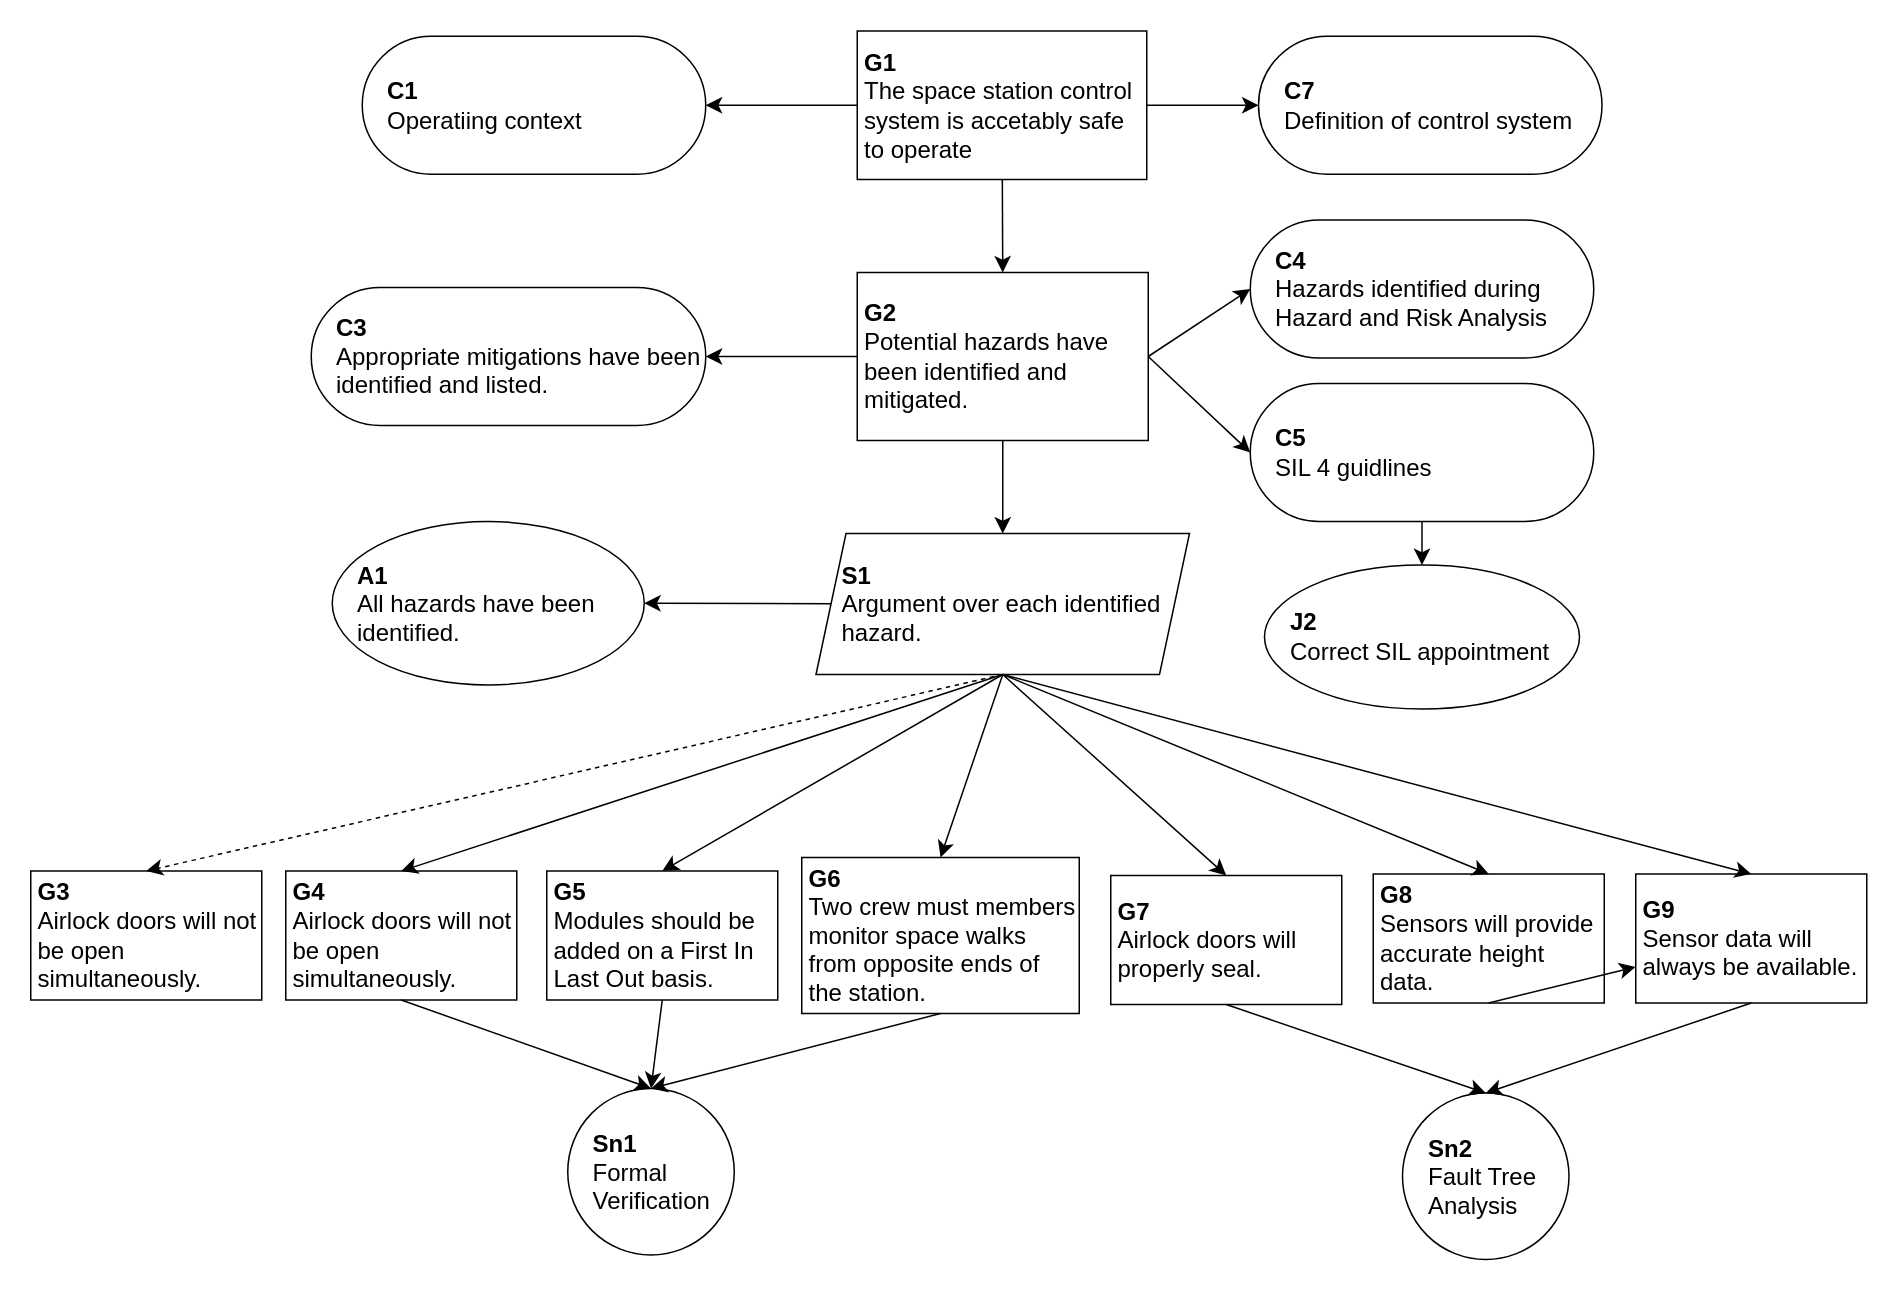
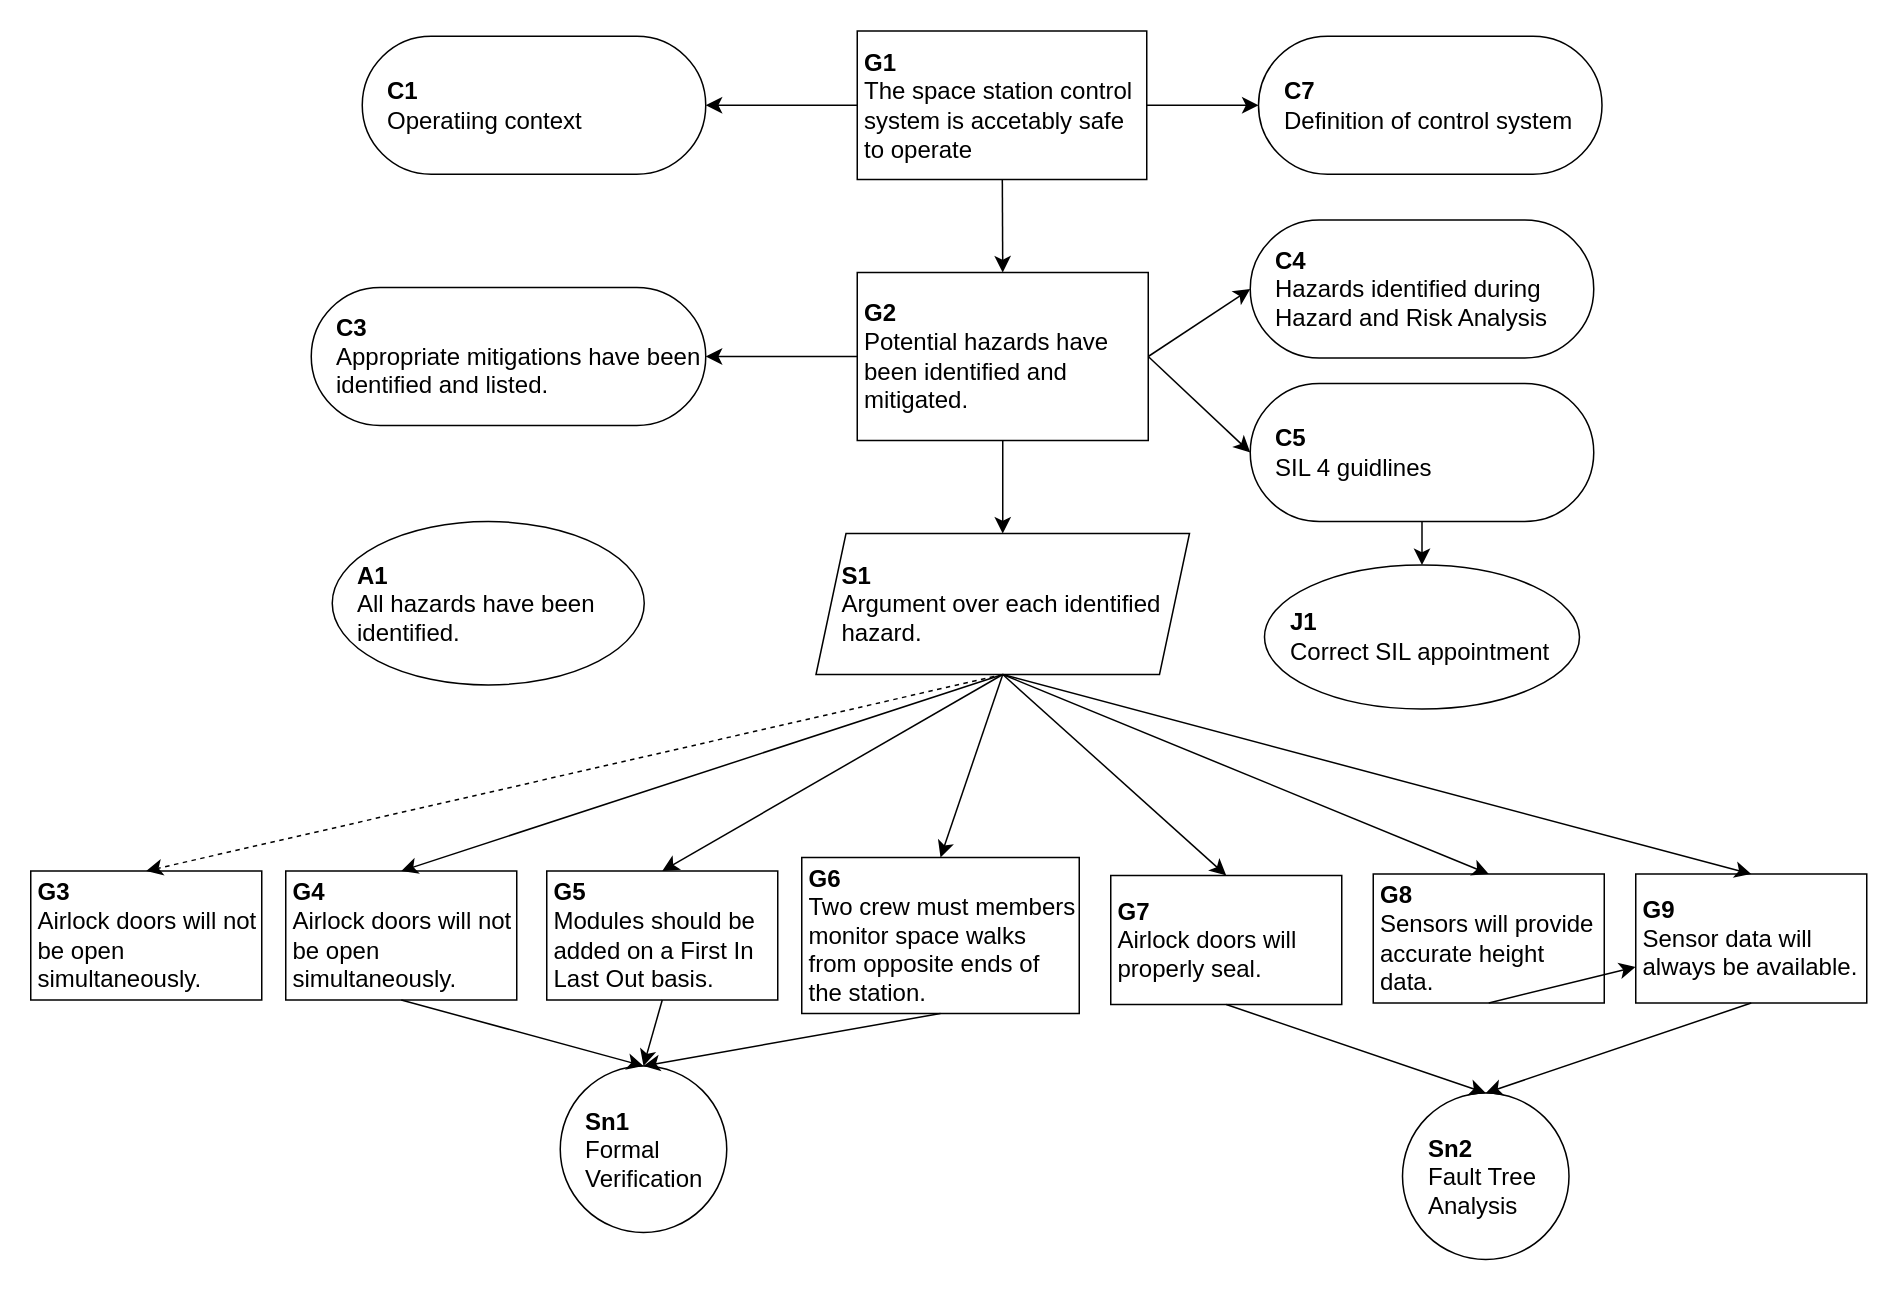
  <mxCell id="0" />
  <mxCell id="1" parent="0" />
  <mxCell id="2" style="edgeStyle=none;curved=1;rounded=0;orthogonalLoop=1;jettySize=auto;html=1;entryX=0.5;entryY=0;entryDx=0;entryDy=0;fontSize=12;startSize=8;endSize=8;" edge="1" parent="1" source="3" target="7"><mxGeometry relative="1" as="geometry" /></mxCell>
  <mxCell id="3" value="&lt;font style=&quot;font-size: 16px;&quot;&gt;&lt;b&gt;G1&lt;/b&gt;&lt;br&gt;The space station control system is accetably safe to operate&lt;/font&gt;" style="rounded=0;whiteSpace=wrap;html=1;fontSize=16;align=left;spacingLeft=3;" vertex="1" parent="1"><mxGeometry x="571" y="20" width="193" height="99" as="geometry" /></mxCell>
  <mxCell id="4" style="edgeStyle=none;curved=1;rounded=0;orthogonalLoop=1;jettySize=auto;html=1;entryX=0.5;entryY=0;entryDx=0;entryDy=0;fontSize=12;startSize=8;endSize=8;" edge="1" parent="1" source="7" target="9"><mxGeometry relative="1" as="geometry" /></mxCell>
  <mxCell id="5" style="edgeStyle=none;curved=1;rounded=0;orthogonalLoop=1;jettySize=auto;html=1;entryX=0;entryY=0.5;entryDx=0;entryDy=0;fontSize=12;startSize=8;endSize=8;exitX=1;exitY=0.5;exitDx=0;exitDy=0;" edge="1" parent="1" source="7" target="12"><mxGeometry relative="1" as="geometry" /></mxCell>
  <mxCell id="6" style="edgeStyle=none;curved=1;rounded=0;orthogonalLoop=1;jettySize=auto;html=1;entryX=1;entryY=0.5;entryDx=0;entryDy=0;fontSize=12;startSize=8;endSize=8;" edge="1" parent="1" source="7" target="14"><mxGeometry relative="1" as="geometry" /></mxCell>
  <mxCell id="7" value="&lt;b&gt;G2&lt;/b&gt;&lt;br&gt;Potential hazards have been identified and mitigated." style="rounded=0;whiteSpace=wrap;html=1;fontSize=16;align=left;spacingLeft=3;" vertex="1" parent="1"><mxGeometry x="571" y="181" width="194" height="112" as="geometry" /></mxCell>
- <mxCell id="8" style="edgeStyle=none;curved=1;rounded=0;orthogonalLoop=1;jettySize=auto;html=1;entryX=1;entryY=0.5;entryDx=0;entryDy=0;fontSize=12;startSize=8;endSize=8;" edge="1" parent="1" source="9" target="13"><mxGeometry relative="1" as="geometry" /></mxCell>
  <mxCell id="9" value="&lt;b&gt;S1&lt;/b&gt;&lt;br&gt;Argument over each identified hazard." style="shape=parallelogram;perimeter=parallelogramPerimeter;whiteSpace=wrap;html=1;fixedSize=1;fontSize=16;align=left;spacingLeft=15;" vertex="1" parent="1"><mxGeometry x="543.5" y="355" width="249" height="94" as="geometry" /></mxCell>
  <mxCell id="10" value="&lt;b&gt;G3&lt;/b&gt;&lt;br&gt;Airlock doors will not be open simultaneously." style="rounded=0;whiteSpace=wrap;html=1;fontSize=16;align=left;spacingLeft=3;" vertex="1" parent="1"><mxGeometry x="20" y="580" width="154" height="86" as="geometry" /></mxCell>
  <mxCell id="11" style="edgeStyle=none;curved=1;rounded=0;orthogonalLoop=1;jettySize=auto;html=1;exitX=0.5;exitY=0;exitDx=0;exitDy=0;fontSize=12;startSize=8;endSize=8;" edge="1" parent="1"><mxGeometry relative="1" as="geometry"><mxPoint x="673" y="580" as="sourcePoint" /><mxPoint x="673" y="580" as="targetPoint" /><Array as="points"><mxPoint x="701" y="592" /></Array></mxGeometry></mxCell>
  <mxCell id="12" value="&lt;b&gt;C4&lt;/b&gt;&lt;br&gt;Hazards identified during Hazard and Risk Analysis&amp;nbsp;" style="rounded=1;whiteSpace=wrap;html=1;fontSize=16;arcSize=50;align=left;spacingLeft=15;" vertex="1" parent="1"><mxGeometry x="833" y="146" width="229" height="92" as="geometry" /></mxCell>
  <mxCell id="13" value="&lt;b&gt;A1&lt;/b&gt;&lt;br&gt;All hazards have been identified." style="ellipse;whiteSpace=wrap;html=1;fontSize=16;align=left;spacingLeft=15;" vertex="1" parent="1"><mxGeometry x="221" y="347" width="208" height="109" as="geometry" /></mxCell>
  <mxCell id="14" value="&lt;b&gt;C3&lt;/b&gt;&lt;br&gt;Appropriate mitigations have been identified and listed." style="rounded=1;whiteSpace=wrap;html=1;fontSize=16;arcSize=50;align=left;spacingLeft=15;" vertex="1" parent="1"><mxGeometry x="207" y="191" width="263" height="92" as="geometry" /></mxCell>
  <mxCell id="15" value="&lt;b&gt;G4&lt;/b&gt;&lt;br&gt;Airlock doors will not be open simultaneously." style="rounded=0;whiteSpace=wrap;html=1;fontSize=16;align=left;spacingLeft=3;" vertex="1" parent="1"><mxGeometry x="190" y="580" width="154" height="86" as="geometry" /></mxCell>
  <mxCell id="16" value="&lt;b&gt;G6&lt;/b&gt;&lt;br&gt;Two crew must members monitor space walks from opposite ends of the station." style="rounded=0;whiteSpace=wrap;html=1;fontSize=16;align=left;spacingLeft=3;" vertex="1" parent="1"><mxGeometry x="534" y="571" width="185" height="104" as="geometry" /></mxCell>
  <mxCell id="17" value="&lt;b&gt;G5&lt;/b&gt;&lt;br&gt;Modules should be added on a First In Last Out basis." style="rounded=0;whiteSpace=wrap;html=1;fontSize=16;align=left;spacingLeft=3;" vertex="1" parent="1"><mxGeometry x="364" y="580" width="154" height="86" as="geometry" /></mxCell>
  <mxCell id="18" value="" style="endArrow=classic;html=1;rounded=0;fontSize=12;startSize=8;endSize=8;curved=1;exitX=0.5;exitY=1;exitDx=0;exitDy=0;entryX=0.5;entryY=0;entryDx=0;entryDy=0;dashed=1;" edge="1" parent="1" source="9" target="10"><mxGeometry width="50" height="50" relative="1" as="geometry"><mxPoint x="698" y="492" as="sourcePoint" /><mxPoint x="748" y="442" as="targetPoint" /></mxGeometry></mxCell>
  <mxCell id="19" value="" style="endArrow=classic;html=1;rounded=0;fontSize=12;startSize=8;endSize=8;curved=1;exitX=0.5;exitY=1;exitDx=0;exitDy=0;entryX=0.5;entryY=0;entryDx=0;entryDy=0;" edge="1" parent="1" source="9" target="15"><mxGeometry width="50" height="50" relative="1" as="geometry"><mxPoint x="698" y="492" as="sourcePoint" /><mxPoint x="748" y="442" as="targetPoint" /></mxGeometry></mxCell>
  <mxCell id="20" value="" style="endArrow=classic;html=1;rounded=0;fontSize=12;startSize=8;endSize=8;curved=1;exitX=0.5;exitY=1;exitDx=0;exitDy=0;entryX=0.5;entryY=0;entryDx=0;entryDy=0;" edge="1" parent="1" source="9" target="17"><mxGeometry width="50" height="50" relative="1" as="geometry"><mxPoint x="856" y="444" as="sourcePoint" /><mxPoint x="906" y="394" as="targetPoint" /></mxGeometry></mxCell>
  <mxCell id="21" value="" style="endArrow=classic;html=1;rounded=0;fontSize=12;startSize=8;endSize=8;curved=1;exitX=0.5;exitY=1;exitDx=0;exitDy=0;entryX=0.5;entryY=0;entryDx=0;entryDy=0;" edge="1" parent="1" source="9" target="16"><mxGeometry width="50" height="50" relative="1" as="geometry"><mxPoint x="688" y="469" as="sourcePoint" /><mxPoint x="605" y="548" as="targetPoint" /></mxGeometry></mxCell>
- <mxCell id="22" value="&lt;b&gt;Sn1&lt;/b&gt;&lt;br&gt;Formal Verification&amp;nbsp;" style="ellipse;whiteSpace=wrap;html=1;aspect=fixed;fontSize=16;align=left;spacingLeft=15;" vertex="1" parent="1"><mxGeometry x="378" y="725" width="111" height="111" as="geometry" /></mxCell>
+ <mxCell id="22" value="&lt;b&gt;Sn1&lt;/b&gt;&lt;br&gt;Formal Verification&amp;nbsp;" style="ellipse;whiteSpace=wrap;html=1;aspect=fixed;fontSize=16;align=left;spacingLeft=15;" vertex="1" parent="1"><mxGeometry x="373" y="710" width="111" height="111" as="geometry" /></mxCell>
  <mxCell id="23" value="" style="endArrow=classic;html=1;rounded=0;fontSize=12;startSize=8;endSize=8;curved=1;exitX=0.5;exitY=1;exitDx=0;exitDy=0;entryX=0.5;entryY=0;entryDx=0;entryDy=0;" edge="1" parent="1" source="15" target="22"><mxGeometry width="50" height="50" relative="1" as="geometry"><mxPoint x="554" y="531" as="sourcePoint" /><mxPoint x="471" y="610" as="targetPoint" /></mxGeometry></mxCell>
  <mxCell id="24" value="" style="endArrow=classic;html=1;rounded=0;fontSize=12;startSize=8;endSize=8;curved=1;exitX=0.5;exitY=1;exitDx=0;exitDy=0;entryX=0.5;entryY=0;entryDx=0;entryDy=0;" edge="1" parent="1" source="17" target="22"><mxGeometry width="50" height="50" relative="1" as="geometry"><mxPoint x="277" y="676" as="sourcePoint" /><mxPoint x="446" y="882" as="targetPoint" /></mxGeometry></mxCell>
  <mxCell id="25" value="" style="endArrow=classic;html=1;rounded=0;fontSize=12;startSize=8;endSize=8;curved=1;exitX=0.5;exitY=1;exitDx=0;exitDy=0;entryX=0.5;entryY=0;entryDx=0;entryDy=0;" edge="1" parent="1" source="16" target="22"><mxGeometry width="50" height="50" relative="1" as="geometry"><mxPoint x="287" y="686" as="sourcePoint" /><mxPoint x="456" y="892" as="targetPoint" /></mxGeometry></mxCell>
  <mxCell id="26" value="&lt;b&gt;G9&lt;/b&gt;&lt;br&gt;Sensor data will always be available." style="rounded=0;whiteSpace=wrap;html=1;fontSize=16;align=left;spacingLeft=3;" vertex="1" parent="1"><mxGeometry x="1090" y="582" width="154" height="86" as="geometry" /></mxCell>
  <mxCell id="27" value="&lt;b&gt;G8&lt;/b&gt;&lt;br&gt;Sensors will provide accurate height data." style="rounded=0;whiteSpace=wrap;html=1;fontSize=16;align=left;spacingLeft=3;" vertex="1" parent="1"><mxGeometry x="915" y="582" width="154" height="86" as="geometry" /></mxCell>
  <mxCell id="28" value="&lt;b&gt;G7&lt;/b&gt;&lt;br&gt;Airlock doors will properly seal." style="rounded=0;whiteSpace=wrap;html=1;fontSize=16;align=left;spacingLeft=3;" vertex="1" parent="1"><mxGeometry x="740" y="583" width="154" height="86" as="geometry" /></mxCell>
  <mxCell id="29" value="" style="endArrow=classic;html=1;rounded=0;fontSize=12;startSize=8;endSize=8;curved=1;exitX=0.5;exitY=1;exitDx=0;exitDy=0;entryX=0.5;entryY=0;entryDx=0;entryDy=0;" edge="1" parent="1" source="9" target="28"><mxGeometry width="50" height="50" relative="1" as="geometry"><mxPoint x="678" y="459" as="sourcePoint" /><mxPoint x="633" y="583" as="targetPoint" /></mxGeometry></mxCell>
  <mxCell id="30" value="" style="endArrow=classic;html=1;rounded=0;fontSize=12;startSize=8;endSize=8;curved=1;exitX=0.5;exitY=1;exitDx=0;exitDy=0;entryX=0.5;entryY=0;entryDx=0;entryDy=0;" edge="1" parent="1" source="9" target="26"><mxGeometry width="50" height="50" relative="1" as="geometry"><mxPoint x="688" y="469" as="sourcePoint" /><mxPoint x="643" y="593" as="targetPoint" /></mxGeometry></mxCell>
  <mxCell id="31" value="" style="endArrow=classic;html=1;rounded=0;fontSize=12;startSize=8;endSize=8;curved=1;exitX=0.5;exitY=1;exitDx=0;exitDy=0;entryX=0.5;entryY=0;entryDx=0;entryDy=0;" edge="1" parent="1" source="9" target="27"><mxGeometry width="50" height="50" relative="1" as="geometry"><mxPoint x="698" y="479" as="sourcePoint" /><mxPoint x="653" y="603" as="targetPoint" /></mxGeometry></mxCell>
  <mxCell id="32" value="&lt;b&gt;Sn2&lt;/b&gt;&lt;br&gt;Fault Tree Analysis" style="ellipse;whiteSpace=wrap;html=1;aspect=fixed;fontSize=16;align=left;spacingLeft=15;" vertex="1" parent="1"><mxGeometry x="934.5" y="728" width="111" height="111" as="geometry" /></mxCell>
  <mxCell id="33" value="" style="endArrow=classic;html=1;rounded=0;fontSize=12;startSize=8;endSize=8;curved=1;exitX=0.5;exitY=1;exitDx=0;exitDy=0;entryX=0.5;entryY=0;entryDx=0;entryDy=0;" edge="1" parent="1" source="28" target="32"><mxGeometry width="50" height="50" relative="1" as="geometry"><mxPoint x="613" y="688" as="sourcePoint" /><mxPoint x="422" y="782" as="targetPoint" /></mxGeometry></mxCell>
  <mxCell id="34" value="" style="endArrow=classic;html=1;rounded=0;fontSize=12;startSize=8;endSize=8;curved=1;exitX=0.5;exitY=1;exitDx=0;exitDy=0;" edge="1" parent="1" source="27" target="26"><mxGeometry width="50" height="50" relative="1" as="geometry"><mxPoint x="827" y="679" as="sourcePoint" /><mxPoint x="1042" y="757" as="targetPoint" /></mxGeometry></mxCell>
  <mxCell id="35" value="" style="endArrow=classic;html=1;rounded=0;fontSize=12;startSize=8;endSize=8;curved=1;exitX=0.5;exitY=1;exitDx=0;exitDy=0;entryX=0.5;entryY=0;entryDx=0;entryDy=0;" edge="1" parent="1" source="26" target="32"><mxGeometry width="50" height="50" relative="1" as="geometry"><mxPoint x="1002" y="678" as="sourcePoint" /><mxPoint x="1002" y="782" as="targetPoint" /></mxGeometry></mxCell>
  <mxCell id="36" value="&lt;b&gt;C7&lt;/b&gt;&lt;br&gt;Definition of control system&amp;nbsp;" style="rounded=1;whiteSpace=wrap;html=1;fontSize=16;arcSize=50;align=left;spacingLeft=15;" vertex="1" parent="1"><mxGeometry x="838.5" y="23.5" width="229" height="92" as="geometry" /></mxCell>
  <mxCell id="37" style="edgeStyle=none;curved=1;rounded=0;orthogonalLoop=1;jettySize=auto;html=1;entryX=0;entryY=0.5;entryDx=0;entryDy=0;fontSize=12;startSize=8;endSize=8;exitX=1;exitY=0.5;exitDx=0;exitDy=0;" edge="1" parent="1" source="3" target="36"><mxGeometry relative="1" as="geometry"><mxPoint x="775" y="247" as="sourcePoint" /><mxPoint x="840" y="247" as="targetPoint" /></mxGeometry></mxCell>
  <mxCell id="38" value="&lt;b&gt;C1&lt;/b&gt;&lt;br&gt;Operatiing context" style="rounded=1;whiteSpace=wrap;html=1;fontSize=16;arcSize=50;align=left;spacingLeft=15;" vertex="1" parent="1"><mxGeometry x="241" y="23.5" width="229" height="92" as="geometry" /></mxCell>
  <mxCell id="39" style="edgeStyle=none;curved=1;rounded=0;orthogonalLoop=1;jettySize=auto;html=1;entryX=1;entryY=0.5;entryDx=0;entryDy=0;fontSize=12;startSize=8;endSize=8;exitX=0;exitY=0.5;exitDx=0;exitDy=0;" edge="1" parent="1" source="3" target="38"><mxGeometry relative="1" as="geometry"><mxPoint x="774" y="80" as="sourcePoint" /><mxPoint x="849" y="80" as="targetPoint" /></mxGeometry></mxCell>
  <mxCell id="40" value="&lt;b&gt;C5&lt;/b&gt;&lt;br&gt;SIL 4 guidlines" style="rounded=1;whiteSpace=wrap;html=1;fontSize=16;arcSize=50;align=left;spacingLeft=15;" vertex="1" parent="1"><mxGeometry x="833" y="255" width="229" height="92" as="geometry" /></mxCell>
  <mxCell id="41" style="edgeStyle=none;curved=1;rounded=0;orthogonalLoop=1;jettySize=auto;html=1;entryX=0;entryY=0.5;entryDx=0;entryDy=0;fontSize=12;startSize=8;endSize=8;exitX=1;exitY=0.5;exitDx=0;exitDy=0;" edge="1" parent="1" source="7" target="40"><mxGeometry relative="1" as="geometry"><mxPoint x="795" y="268" as="sourcePoint" /><mxPoint x="843" y="194" as="targetPoint" /></mxGeometry></mxCell>
- <mxCell id="42" value="&lt;b&gt;J2&lt;/b&gt;&lt;br&gt;Correct SIL appointment" style="ellipse;whiteSpace=wrap;html=1;fontSize=16;align=left;spacingLeft=15;" vertex="1" parent="1"><mxGeometry x="842.5" y="376" width="210" height="96" as="geometry" /></mxCell>
+ <mxCell id="42" value="&lt;b&gt;J1&lt;/b&gt;&lt;br&gt;Correct SIL appointment" style="ellipse;whiteSpace=wrap;html=1;fontSize=16;align=left;spacingLeft=15;" vertex="1" parent="1"><mxGeometry x="842.5" y="376" width="210" height="96" as="geometry" /></mxCell>
  <mxCell id="43" style="edgeStyle=none;curved=1;rounded=0;orthogonalLoop=1;jettySize=auto;html=1;entryX=0.5;entryY=0;entryDx=0;entryDy=0;fontSize=12;startSize=8;endSize=8;exitX=0.5;exitY=1;exitDx=0;exitDy=0;" edge="1" parent="1" source="40" target="42"><mxGeometry relative="1" as="geometry"><mxPoint x="775" y="247" as="sourcePoint" /><mxPoint x="843" y="311" as="targetPoint" /></mxGeometry></mxCell>
